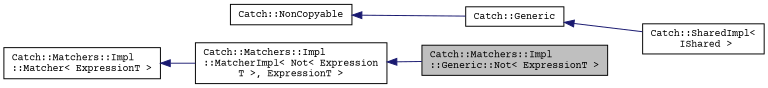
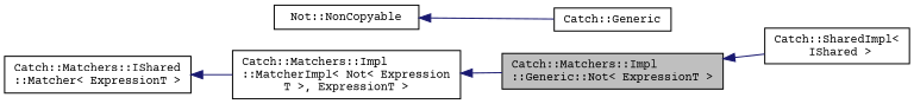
  digraph {
    fontname="Courier Prime"
    rankdir=LR
    node [color=black fillcolor=white fontname="Courier Prime" fontsize=10 shape=record style=filled]
    edge [color=midnightblue dir=back fontname="Courier Prime" fontsize=10 labelfontname=Helvetica labelfontsize=10 style=solid]
    n1 [fillcolor=grey75 fontcolor=black height=0.2 label="Catch::Matchers::Impl\l::Generic::Not\< ExpressionT \>" width=0.4]
    n2 [height=0.2 label="Catch::Matchers::Impl\l::MatcherImpl\< Not\< Expression\lT \>, ExpressionT \>" width=0.4]
-   n3 [height=0.2 label="Catch::Matchers::Impl\l::Matcher\< ExpressionT \>" width=0.4]
+   n3 [height=0.2 label="Catch::Matchers::IShared\l::Matcher\< ExpressionT \>" width=0.4]
    n4 [height=0.2 label="Catch::SharedImpl\<\l IShared \>" width=0.4]
    n5 [height=0.2 label="Catch::Generic" width=0.4]
-   n6 [height=0.2 label="Catch::NonCopyable" width=0.4]
+   n6 [height=0.2 label="Not::NonCopyable" width=0.4]
    n2 -> n1
    n3 -> n2
-   n5 -> n4
+   n1 -> n4
    n6 -> n5
  }
